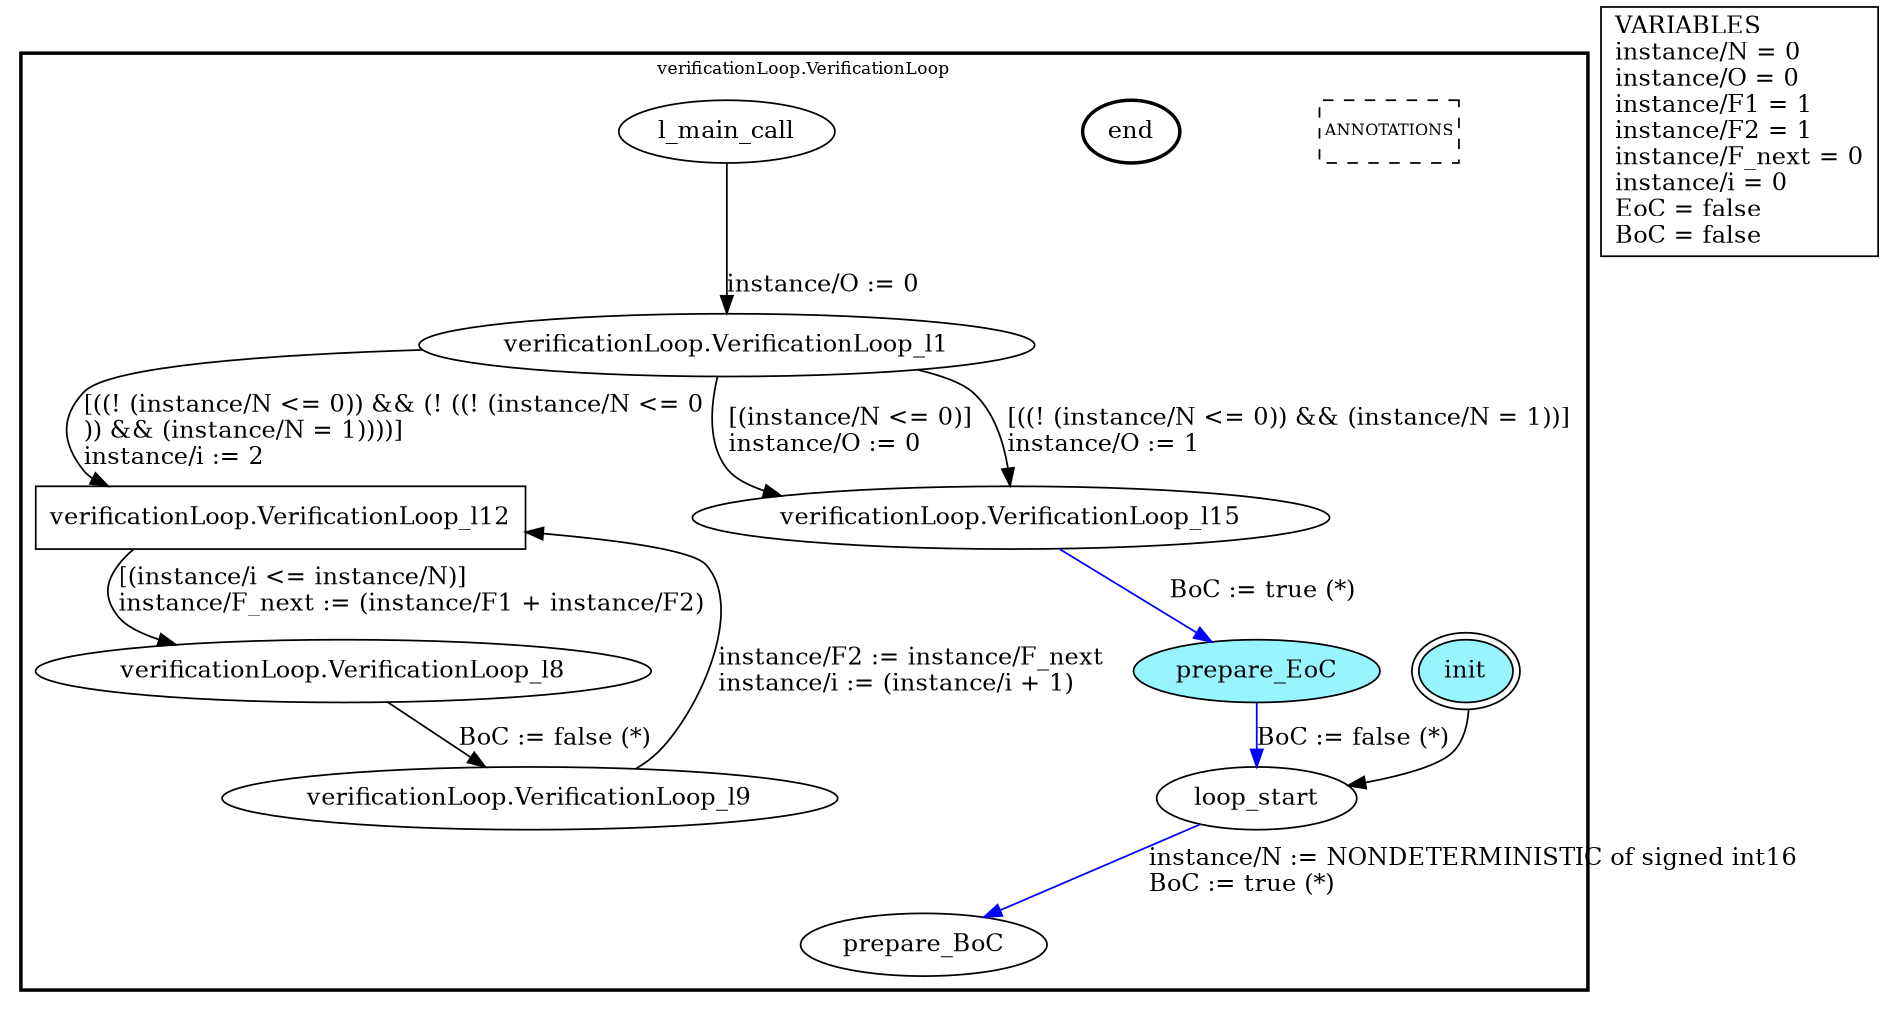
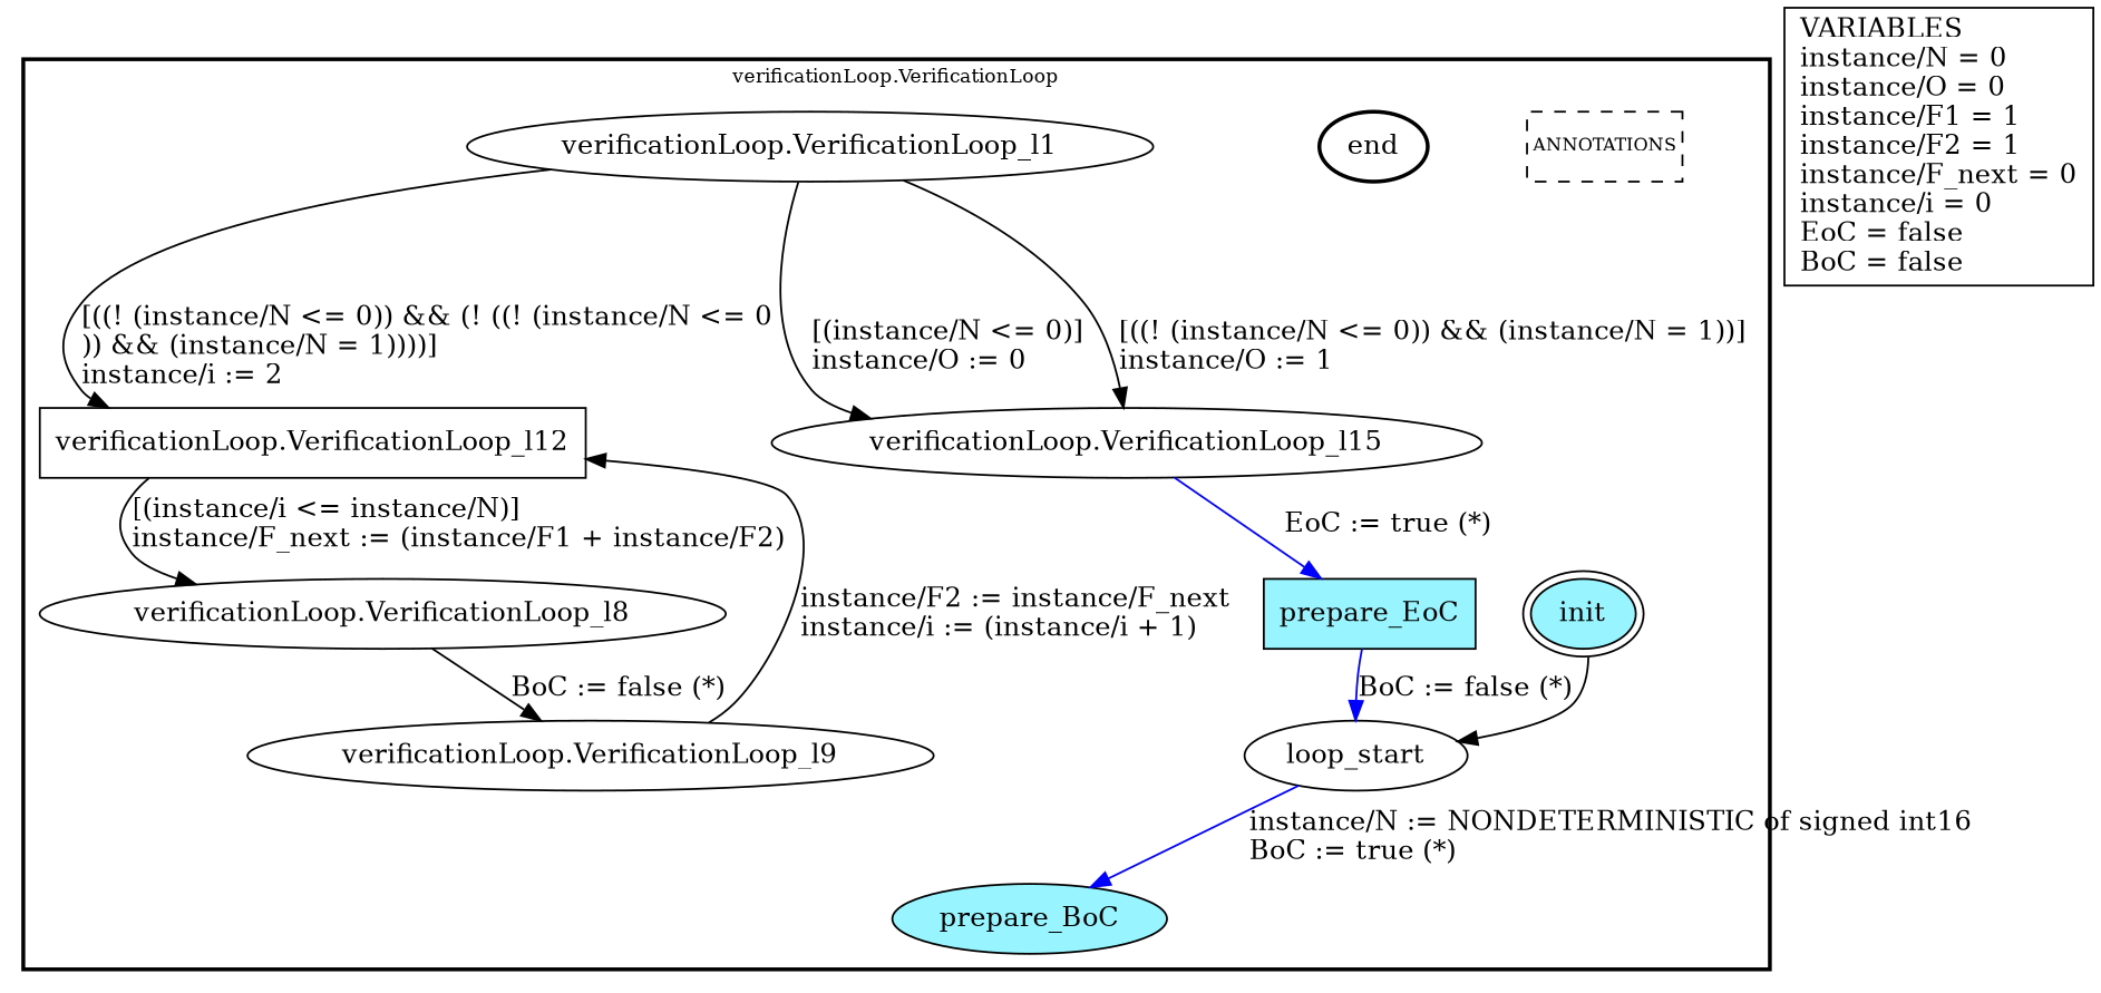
  digraph {
    node [fillcolor=white shape=ellipse style=filled color=black]
    edge [color=black]
    n1 [fontsize=9 label=ANNOTATIONS margin="0.04,0.04" shape=rectangle style=dashed color=""]
    n2 [fillcolor=cadetblue1 label=init peripheries=2]
    n3 [label=loop_start]
    n4 [fillcolor=cadetblue1 label=end style=bold]
-   n5 [label=prepare_BoC]
-   n6 [label=l_main_call]
+   n5 [fillcolor=cadetblue1 label=prepare_BoC]
    n7 [label="verificationLoop.VerificationLoop_l1"]
-   n8 [fillcolor=cadetblue1 label=prepare_EoC]
+   n8 [fillcolor=cadetblue1 label=prepare_EoC shape=box]
    n9 [label="verificationLoop.VerificationLoop_l12" shape=box]
    n10 [label="verificationLoop.VerificationLoop_l15"]
    n11 [label="verificationLoop.VerificationLoop_l8"]
    n12 [label="verificationLoop.VerificationLoop_l9"]
    n13 [fillcolor=lightgray label="VARIABLES\linstance/N = 0\linstance/O = 0\linstance/F1 = 1\linstance/F2 = 1\linstance/F_next = 0\linstance/i = 0\lEoC = false\lBoC = false\l" shape=rectangle style="" color=""]
    subgraph cluster_1 {
      color=black
      fontsize=10
      label="verificationLoop.VerificationLoop"
      ranksep=0.4
      style=bold
      n1
      n2
      n3
      n4
      n5
-     n6
      n7
      n8
      n9
      n10
      n11
      n12
    }
    n2 -> n3
    n3 -> n5 [color=blue label="instance/N := NONDETERMINISTIC of signed int16\lBoC := true (*)\l"]
-   n6 -> n7 [label="instance/O := 0"]
    n7 -> n9 [label="[((! (instance/N <= 0)) && (! ((! (instance/N <= 0\l)) && (instance/N = 1))))]\linstance/i := 2\l"]
    n7 -> n10 [label="[(instance/N <= 0)]\linstance/O := 0\l"]
    n7 -> n10 [label="[((! (instance/N <= 0)) && (instance/N = 1))]\linstance/O := 1\l"]
    n8 -> n3 [color=blue label="BoC := false (*)"]
    n9 -> n11 [label="[(instance/i <= instance/N)]\linstance/F_next := (instance/F1 + instance/F2)\l"]
-   n10 -> n8 [color=blue label="BoC := true (*)"]
+   n10 -> n8 [color=blue label="EoC := true (*)"]
    n11 -> n12 [label="BoC := false (*)"]
    n12 -> n9 [label="instance/F2 := instance/F_next\linstance/i := (instance/i + 1)\l"]
  }
